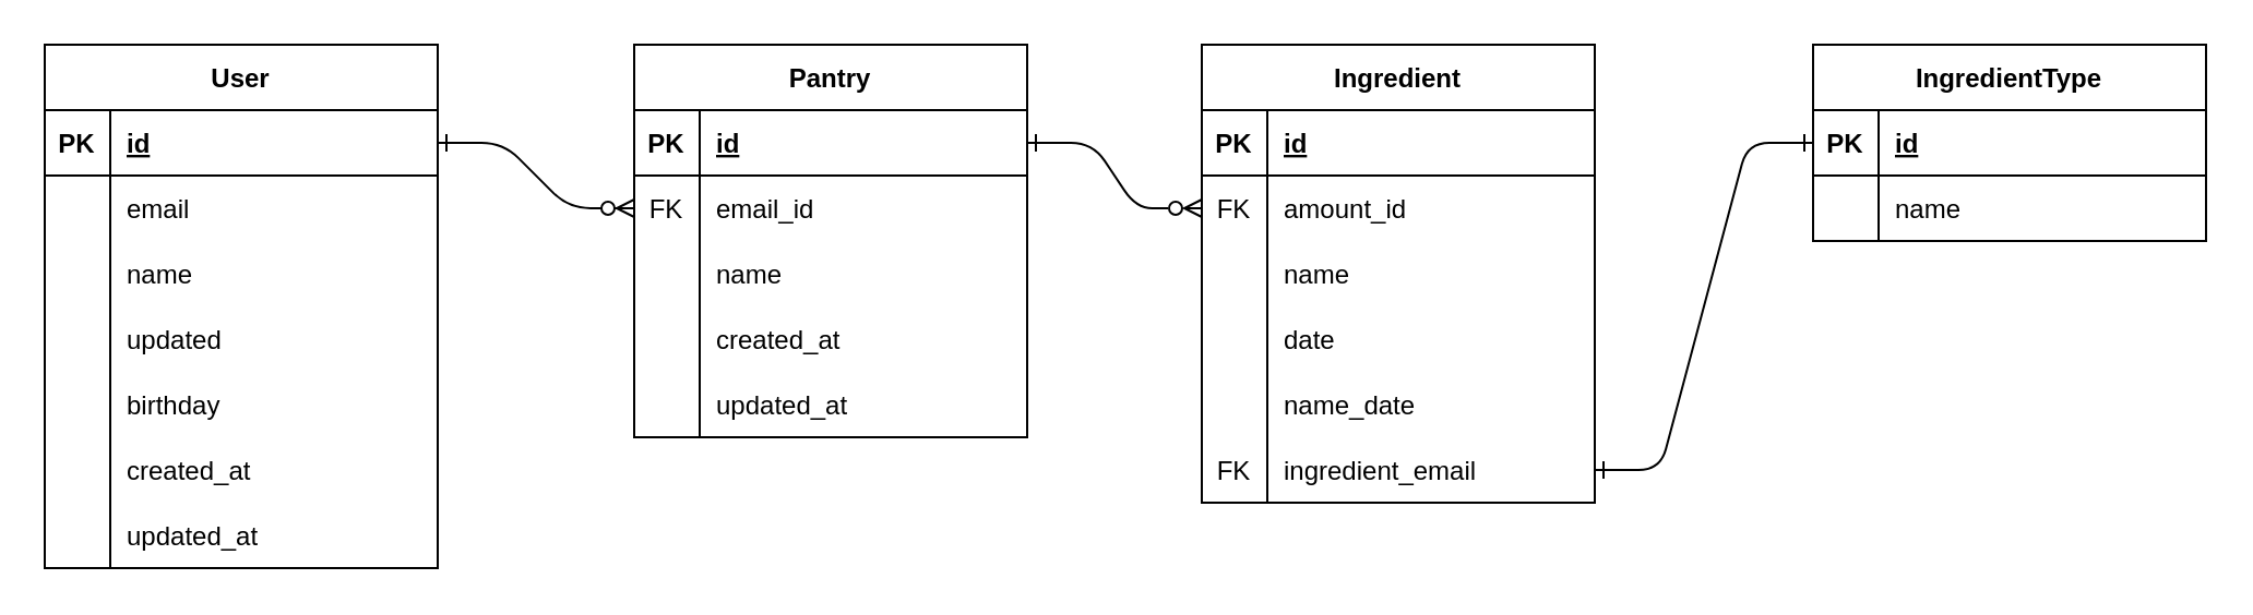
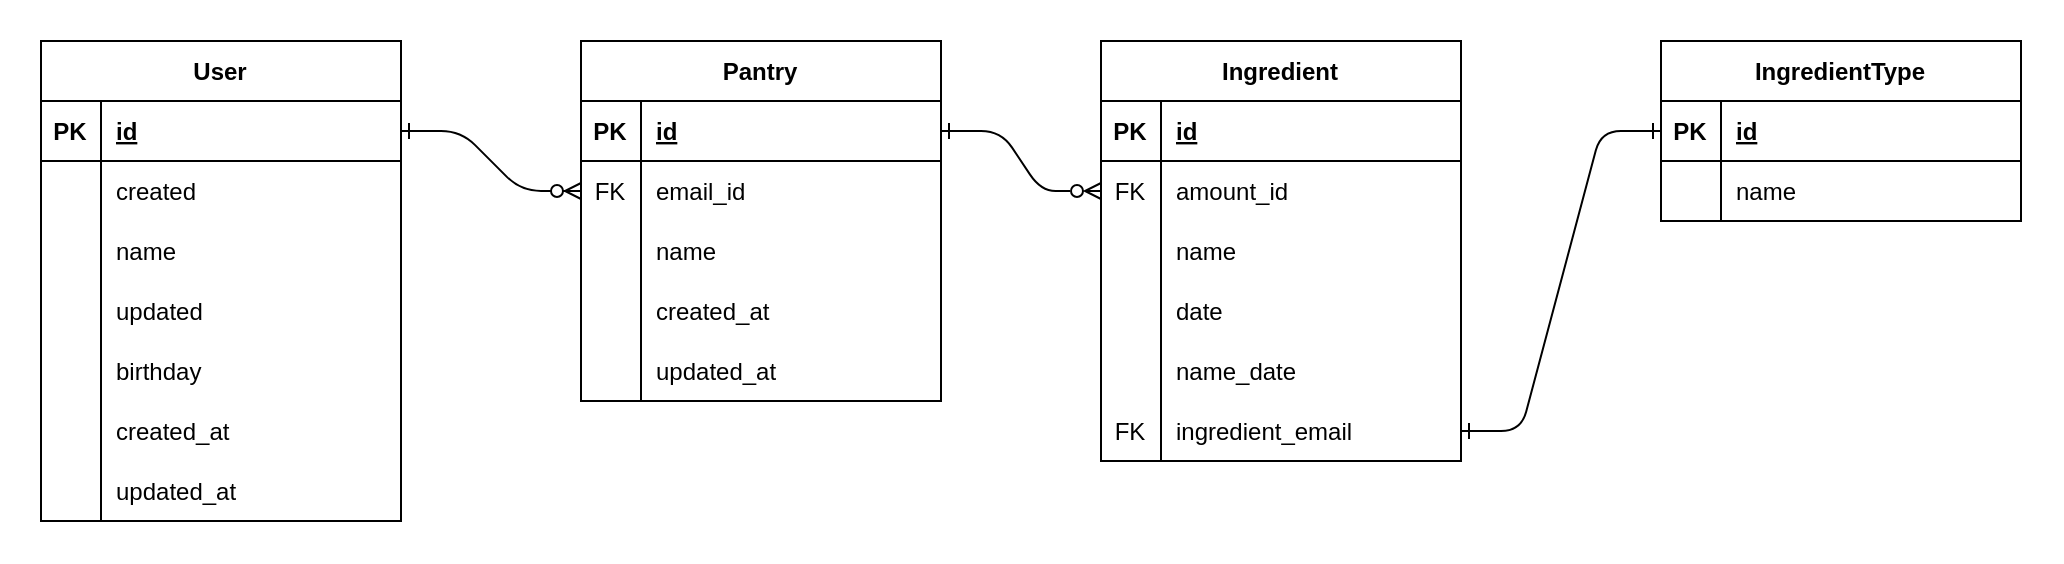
  <mxCell id="0" />
  <mxCell id="1" parent="0" />
  <mxCell id="2" value="" style="edgeStyle=entityRelationEdgeStyle;endArrow=ERzeroToMany;startArrow=ERone;endFill=1;startFill=0;entryX=0;entryY=0.5;entryDx=0;entryDy=0;" parent="1" source="4" target="48" edge="1"><mxGeometry width="100" height="100" relative="1" as="geometry"><mxPoint x="270" y="70" as="sourcePoint" /><mxPoint x="150" y="95" as="targetPoint" /></mxGeometry></mxCell>
  <mxCell id="3" value="User" style="shape=table;startSize=30;container=1;collapsible=1;childLayout=tableLayout;fixedRows=1;rowLines=0;fontStyle=1;align=center;resizeLast=1;" parent="1" vertex="1"><mxGeometry x="20" y="20" width="180" height="240" as="geometry" /></mxCell>
  <mxCell id="4" value="" style="shape=tableRow;horizontal=0;startSize=0;swimlaneHead=0;swimlaneBody=0;fillColor=none;collapsible=0;dropTarget=0;points=[[0,0.5],[1,0.5]];portConstraint=eastwest;top=0;left=0;right=0;bottom=1;" parent="3" vertex="1"><mxGeometry y="30" width="180" height="30" as="geometry" /></mxCell>
  <mxCell id="5" value="PK" style="shape=partialRectangle;connectable=0;fillColor=none;top=0;left=0;bottom=0;right=0;fontStyle=1;overflow=hidden;" parent="4" vertex="1"><mxGeometry width="30" height="30" as="geometry"><mxRectangle width="30" height="30" as="alternateBounds" /></mxGeometry></mxCell>
  <mxCell id="6" value="id" style="shape=partialRectangle;connectable=0;fillColor=none;top=0;left=0;bottom=0;right=0;align=left;spacingLeft=6;fontStyle=5;overflow=hidden;" parent="4" vertex="1"><mxGeometry x="30" width="150" height="30" as="geometry"><mxRectangle width="150" height="30" as="alternateBounds" /></mxGeometry></mxCell>
  <mxCell id="7" value="" style="shape=tableRow;horizontal=0;startSize=0;swimlaneHead=0;swimlaneBody=0;fillColor=none;collapsible=0;dropTarget=0;points=[[0,0.5],[1,0.5]];portConstraint=eastwest;top=0;left=0;right=0;bottom=0;" parent="3" vertex="1"><mxGeometry y="60" width="180" height="30" as="geometry" /></mxCell>
  <mxCell id="8" value="" style="shape=partialRectangle;connectable=0;fillColor=none;top=0;left=0;bottom=0;right=0;editable=1;overflow=hidden;" parent="7" vertex="1"><mxGeometry width="30" height="30" as="geometry"><mxRectangle width="30" height="30" as="alternateBounds" /></mxGeometry></mxCell>
- <mxCell id="9" value="email" style="shape=partialRectangle;connectable=0;fillColor=none;top=0;left=0;bottom=0;right=0;align=left;spacingLeft=6;overflow=hidden;" parent="7" vertex="1"><mxGeometry x="30" width="150" height="30" as="geometry"><mxRectangle width="150" height="30" as="alternateBounds" /></mxGeometry></mxCell>
+ <mxCell id="9" value="created" style="shape=partialRectangle;connectable=0;fillColor=none;top=0;left=0;bottom=0;right=0;align=left;spacingLeft=6;overflow=hidden;" parent="7" vertex="1"><mxGeometry x="30" width="150" height="30" as="geometry"><mxRectangle width="150" height="30" as="alternateBounds" /></mxGeometry></mxCell>
  <mxCell id="10" value="" style="shape=tableRow;horizontal=0;startSize=0;swimlaneHead=0;swimlaneBody=0;fillColor=none;collapsible=0;dropTarget=0;points=[[0,0.5],[1,0.5]];portConstraint=eastwest;top=0;left=0;right=0;bottom=0;" parent="3" vertex="1"><mxGeometry y="90" width="180" height="30" as="geometry" /></mxCell>
  <mxCell id="11" value="" style="shape=partialRectangle;connectable=0;fillColor=none;top=0;left=0;bottom=0;right=0;editable=1;overflow=hidden;" parent="10" vertex="1"><mxGeometry width="30" height="30" as="geometry"><mxRectangle width="30" height="30" as="alternateBounds" /></mxGeometry></mxCell>
  <mxCell id="12" value="name" style="shape=partialRectangle;connectable=0;fillColor=none;top=0;left=0;bottom=0;right=0;align=left;spacingLeft=6;overflow=hidden;" parent="10" vertex="1"><mxGeometry x="30" width="150" height="30" as="geometry"><mxRectangle width="150" height="30" as="alternateBounds" /></mxGeometry></mxCell>
  <mxCell id="13" value="" style="shape=tableRow;horizontal=0;startSize=0;swimlaneHead=0;swimlaneBody=0;fillColor=none;collapsible=0;dropTarget=0;points=[[0,0.5],[1,0.5]];portConstraint=eastwest;top=0;left=0;right=0;bottom=0;" parent="3" vertex="1"><mxGeometry y="120" width="180" height="30" as="geometry" /></mxCell>
  <mxCell id="14" value="" style="shape=partialRectangle;connectable=0;fillColor=none;top=0;left=0;bottom=0;right=0;editable=1;overflow=hidden;" parent="13" vertex="1"><mxGeometry width="30" height="30" as="geometry"><mxRectangle width="30" height="30" as="alternateBounds" /></mxGeometry></mxCell>
  <mxCell id="15" value="updated" style="shape=partialRectangle;connectable=0;fillColor=none;top=0;left=0;bottom=0;right=0;align=left;spacingLeft=6;overflow=hidden;" parent="13" vertex="1"><mxGeometry x="30" width="150" height="30" as="geometry"><mxRectangle width="150" height="30" as="alternateBounds" /></mxGeometry></mxCell>
  <mxCell id="16" value="" style="shape=tableRow;horizontal=0;startSize=0;swimlaneHead=0;swimlaneBody=0;fillColor=none;collapsible=0;dropTarget=0;points=[[0,0.5],[1,0.5]];portConstraint=eastwest;top=0;left=0;right=0;bottom=0;" parent="3" vertex="1"><mxGeometry y="150" width="180" height="30" as="geometry" /></mxCell>
  <mxCell id="17" value="" style="shape=partialRectangle;connectable=0;fillColor=none;top=0;left=0;bottom=0;right=0;editable=1;overflow=hidden;" parent="16" vertex="1"><mxGeometry width="30" height="30" as="geometry"><mxRectangle width="30" height="30" as="alternateBounds" /></mxGeometry></mxCell>
  <mxCell id="18" value="birthday" style="shape=partialRectangle;connectable=0;fillColor=none;top=0;left=0;bottom=0;right=0;align=left;spacingLeft=6;overflow=hidden;" parent="16" vertex="1"><mxGeometry x="30" width="150" height="30" as="geometry"><mxRectangle width="150" height="30" as="alternateBounds" /></mxGeometry></mxCell>
  <mxCell id="19" value="" style="shape=tableRow;horizontal=0;startSize=0;swimlaneHead=0;swimlaneBody=0;fillColor=none;collapsible=0;dropTarget=0;points=[[0,0.5],[1,0.5]];portConstraint=eastwest;top=0;left=0;right=0;bottom=0;" parent="3" vertex="1"><mxGeometry y="180" width="180" height="30" as="geometry" /></mxCell>
  <mxCell id="20" value="" style="shape=partialRectangle;connectable=0;fillColor=none;top=0;left=0;bottom=0;right=0;editable=1;overflow=hidden;" parent="19" vertex="1"><mxGeometry width="30" height="30" as="geometry"><mxRectangle width="30" height="30" as="alternateBounds" /></mxGeometry></mxCell>
  <mxCell id="21" value="created_at" style="shape=partialRectangle;connectable=0;fillColor=none;top=0;left=0;bottom=0;right=0;align=left;spacingLeft=6;overflow=hidden;" parent="19" vertex="1"><mxGeometry x="30" width="150" height="30" as="geometry"><mxRectangle width="150" height="30" as="alternateBounds" /></mxGeometry></mxCell>
  <mxCell id="22" value="" style="shape=tableRow;horizontal=0;startSize=0;swimlaneHead=0;swimlaneBody=0;fillColor=none;collapsible=0;dropTarget=0;points=[[0,0.5],[1,0.5]];portConstraint=eastwest;top=0;left=0;right=0;bottom=0;" parent="3" vertex="1"><mxGeometry y="210" width="180" height="30" as="geometry" /></mxCell>
  <mxCell id="23" value="" style="shape=partialRectangle;connectable=0;fillColor=none;top=0;left=0;bottom=0;right=0;editable=1;overflow=hidden;" parent="22" vertex="1"><mxGeometry width="30" height="30" as="geometry"><mxRectangle width="30" height="30" as="alternateBounds" /></mxGeometry></mxCell>
  <mxCell id="24" value="updated_at" style="shape=partialRectangle;connectable=0;fillColor=none;top=0;left=0;bottom=0;right=0;align=left;spacingLeft=6;overflow=hidden;" parent="22" vertex="1"><mxGeometry x="30" width="150" height="30" as="geometry"><mxRectangle width="150" height="30" as="alternateBounds" /></mxGeometry></mxCell>
  <mxCell id="25" value="Ingredient" style="shape=table;startSize=30;container=1;collapsible=1;childLayout=tableLayout;fixedRows=1;rowLines=0;fontStyle=1;align=center;resizeLast=1;" parent="1" vertex="1"><mxGeometry x="550" y="20" width="180" height="210" as="geometry" /></mxCell>
  <mxCell id="26" value="" style="shape=tableRow;horizontal=0;startSize=0;swimlaneHead=0;swimlaneBody=0;fillColor=none;collapsible=0;dropTarget=0;points=[[0,0.5],[1,0.5]];portConstraint=eastwest;top=0;left=0;right=0;bottom=1;" parent="25" vertex="1"><mxGeometry y="30" width="180" height="30" as="geometry" /></mxCell>
  <mxCell id="27" value="PK" style="shape=partialRectangle;connectable=0;fillColor=none;top=0;left=0;bottom=0;right=0;fontStyle=1;overflow=hidden;" parent="26" vertex="1"><mxGeometry width="30" height="30" as="geometry"><mxRectangle width="30" height="30" as="alternateBounds" /></mxGeometry></mxCell>
  <mxCell id="28" value="id" style="shape=partialRectangle;connectable=0;fillColor=none;top=0;left=0;bottom=0;right=0;align=left;spacingLeft=6;fontStyle=5;overflow=hidden;" parent="26" vertex="1"><mxGeometry x="30" width="150" height="30" as="geometry"><mxRectangle width="150" height="30" as="alternateBounds" /></mxGeometry></mxCell>
  <mxCell id="29" value="" style="shape=tableRow;horizontal=0;startSize=0;swimlaneHead=0;swimlaneBody=0;fillColor=none;collapsible=0;dropTarget=0;points=[[0,0.5],[1,0.5]];portConstraint=eastwest;top=0;left=0;right=0;bottom=0;" parent="25" vertex="1"><mxGeometry y="60" width="180" height="30" as="geometry" /></mxCell>
  <mxCell id="30" value="FK" style="shape=partialRectangle;connectable=0;fillColor=none;top=0;left=0;bottom=0;right=0;editable=1;overflow=hidden;" parent="29" vertex="1"><mxGeometry width="30" height="30" as="geometry"><mxRectangle width="30" height="30" as="alternateBounds" /></mxGeometry></mxCell>
  <mxCell id="31" value="amount_id" style="shape=partialRectangle;connectable=0;fillColor=none;top=0;left=0;bottom=0;right=0;align=left;spacingLeft=6;overflow=hidden;" parent="29" vertex="1"><mxGeometry x="30" width="150" height="30" as="geometry"><mxRectangle width="150" height="30" as="alternateBounds" /></mxGeometry></mxCell>
  <mxCell id="32" value="" style="shape=tableRow;horizontal=0;startSize=0;swimlaneHead=0;swimlaneBody=0;fillColor=none;collapsible=0;dropTarget=0;points=[[0,0.5],[1,0.5]];portConstraint=eastwest;top=0;left=0;right=0;bottom=0;" parent="25" vertex="1"><mxGeometry y="90" width="180" height="30" as="geometry" /></mxCell>
  <mxCell id="33" value="" style="shape=partialRectangle;connectable=0;fillColor=none;top=0;left=0;bottom=0;right=0;editable=1;overflow=hidden;" parent="32" vertex="1"><mxGeometry width="30" height="30" as="geometry"><mxRectangle width="30" height="30" as="alternateBounds" /></mxGeometry></mxCell>
  <mxCell id="34" value="name" style="shape=partialRectangle;connectable=0;fillColor=none;top=0;left=0;bottom=0;right=0;align=left;spacingLeft=6;overflow=hidden;" parent="32" vertex="1"><mxGeometry x="30" width="150" height="30" as="geometry"><mxRectangle width="150" height="30" as="alternateBounds" /></mxGeometry></mxCell>
  <mxCell id="35" value="" style="shape=tableRow;horizontal=0;startSize=0;swimlaneHead=0;swimlaneBody=0;fillColor=none;collapsible=0;dropTarget=0;points=[[0,0.5],[1,0.5]];portConstraint=eastwest;top=0;left=0;right=0;bottom=0;" parent="25" vertex="1"><mxGeometry y="120" width="180" height="30" as="geometry" /></mxCell>
  <mxCell id="36" value="" style="shape=partialRectangle;connectable=0;fillColor=none;top=0;left=0;bottom=0;right=0;editable=1;overflow=hidden;" parent="35" vertex="1"><mxGeometry width="30" height="30" as="geometry"><mxRectangle width="30" height="30" as="alternateBounds" /></mxGeometry></mxCell>
  <mxCell id="37" value="date" style="shape=partialRectangle;connectable=0;fillColor=none;top=0;left=0;bottom=0;right=0;align=left;spacingLeft=6;overflow=hidden;" parent="35" vertex="1"><mxGeometry x="30" width="150" height="30" as="geometry"><mxRectangle width="150" height="30" as="alternateBounds" /></mxGeometry></mxCell>
  <mxCell id="38" value="" style="shape=tableRow;horizontal=0;startSize=0;swimlaneHead=0;swimlaneBody=0;fillColor=none;collapsible=0;dropTarget=0;points=[[0,0.5],[1,0.5]];portConstraint=eastwest;top=0;left=0;right=0;bottom=0;" parent="25" vertex="1"><mxGeometry y="150" width="180" height="30" as="geometry" /></mxCell>
  <mxCell id="39" value="" style="shape=partialRectangle;connectable=0;fillColor=none;top=0;left=0;bottom=0;right=0;editable=1;overflow=hidden;" parent="38" vertex="1"><mxGeometry width="30" height="30" as="geometry"><mxRectangle width="30" height="30" as="alternateBounds" /></mxGeometry></mxCell>
  <mxCell id="40" value="name_date" style="shape=partialRectangle;connectable=0;fillColor=none;top=0;left=0;bottom=0;right=0;align=left;spacingLeft=6;overflow=hidden;" parent="38" vertex="1"><mxGeometry x="30" width="150" height="30" as="geometry"><mxRectangle width="150" height="30" as="alternateBounds" /></mxGeometry></mxCell>
  <mxCell id="41" value="" style="shape=tableRow;horizontal=0;startSize=0;swimlaneHead=0;swimlaneBody=0;fillColor=none;collapsible=0;dropTarget=0;points=[[0,0.5],[1,0.5]];portConstraint=eastwest;top=0;left=0;right=0;bottom=0;" parent="25" vertex="1"><mxGeometry y="180" width="180" height="30" as="geometry" /></mxCell>
  <mxCell id="42" value="FK" style="shape=partialRectangle;connectable=0;fillColor=none;top=0;left=0;bottom=0;right=0;editable=1;overflow=hidden;" parent="41" vertex="1"><mxGeometry width="30" height="30" as="geometry"><mxRectangle width="30" height="30" as="alternateBounds" /></mxGeometry></mxCell>
  <mxCell id="43" value="ingredient_email" style="shape=partialRectangle;connectable=0;fillColor=none;top=0;left=0;bottom=0;right=0;align=left;spacingLeft=6;overflow=hidden;" parent="41" vertex="1"><mxGeometry x="30" width="150" height="30" as="geometry"><mxRectangle width="150" height="30" as="alternateBounds" /></mxGeometry></mxCell>
  <mxCell id="44" value="Pantry" style="shape=table;startSize=30;container=1;collapsible=1;childLayout=tableLayout;fixedRows=1;rowLines=0;fontStyle=1;align=center;resizeLast=1;" parent="1" vertex="1"><mxGeometry x="290" y="20" width="180" height="180" as="geometry" /></mxCell>
  <mxCell id="45" value="" style="shape=tableRow;horizontal=0;startSize=0;swimlaneHead=0;swimlaneBody=0;fillColor=none;collapsible=0;dropTarget=0;points=[[0,0.5],[1,0.5]];portConstraint=eastwest;top=0;left=0;right=0;bottom=1;" parent="44" vertex="1"><mxGeometry y="30" width="180" height="30" as="geometry" /></mxCell>
  <mxCell id="46" value="PK" style="shape=partialRectangle;connectable=0;fillColor=none;top=0;left=0;bottom=0;right=0;fontStyle=1;overflow=hidden;" parent="45" vertex="1"><mxGeometry width="30" height="30" as="geometry"><mxRectangle width="30" height="30" as="alternateBounds" /></mxGeometry></mxCell>
  <mxCell id="47" value="id" style="shape=partialRectangle;connectable=0;fillColor=none;top=0;left=0;bottom=0;right=0;align=left;spacingLeft=6;fontStyle=5;overflow=hidden;" parent="45" vertex="1"><mxGeometry x="30" width="150" height="30" as="geometry"><mxRectangle width="150" height="30" as="alternateBounds" /></mxGeometry></mxCell>
  <mxCell id="48" value="" style="shape=tableRow;horizontal=0;startSize=0;swimlaneHead=0;swimlaneBody=0;fillColor=none;collapsible=0;dropTarget=0;points=[[0,0.5],[1,0.5]];portConstraint=eastwest;top=0;left=0;right=0;bottom=0;" parent="44" vertex="1"><mxGeometry y="60" width="180" height="30" as="geometry" /></mxCell>
  <mxCell id="49" value="FK" style="shape=partialRectangle;connectable=0;fillColor=none;top=0;left=0;bottom=0;right=0;editable=1;overflow=hidden;" parent="48" vertex="1"><mxGeometry width="30" height="30" as="geometry"><mxRectangle width="30" height="30" as="alternateBounds" /></mxGeometry></mxCell>
  <mxCell id="50" value="email_id" style="shape=partialRectangle;connectable=0;fillColor=none;top=0;left=0;bottom=0;right=0;align=left;spacingLeft=6;overflow=hidden;" parent="48" vertex="1"><mxGeometry x="30" width="150" height="30" as="geometry"><mxRectangle width="150" height="30" as="alternateBounds" /></mxGeometry></mxCell>
  <mxCell id="51" value="" style="shape=tableRow;horizontal=0;startSize=0;swimlaneHead=0;swimlaneBody=0;fillColor=none;collapsible=0;dropTarget=0;points=[[0,0.5],[1,0.5]];portConstraint=eastwest;top=0;left=0;right=0;bottom=0;" parent="44" vertex="1"><mxGeometry y="90" width="180" height="30" as="geometry" /></mxCell>
  <mxCell id="52" value="" style="shape=partialRectangle;connectable=0;fillColor=none;top=0;left=0;bottom=0;right=0;editable=1;overflow=hidden;" parent="51" vertex="1"><mxGeometry width="30" height="30" as="geometry"><mxRectangle width="30" height="30" as="alternateBounds" /></mxGeometry></mxCell>
  <mxCell id="53" value="name" style="shape=partialRectangle;connectable=0;fillColor=none;top=0;left=0;bottom=0;right=0;align=left;spacingLeft=6;overflow=hidden;" parent="51" vertex="1"><mxGeometry x="30" width="150" height="30" as="geometry"><mxRectangle width="150" height="30" as="alternateBounds" /></mxGeometry></mxCell>
  <mxCell id="54" value="" style="shape=tableRow;horizontal=0;startSize=0;swimlaneHead=0;swimlaneBody=0;fillColor=none;collapsible=0;dropTarget=0;points=[[0,0.5],[1,0.5]];portConstraint=eastwest;top=0;left=0;right=0;bottom=0;" parent="44" vertex="1"><mxGeometry y="120" width="180" height="30" as="geometry" /></mxCell>
  <mxCell id="55" value="" style="shape=partialRectangle;connectable=0;fillColor=none;top=0;left=0;bottom=0;right=0;editable=1;overflow=hidden;" parent="54" vertex="1"><mxGeometry width="30" height="30" as="geometry"><mxRectangle width="30" height="30" as="alternateBounds" /></mxGeometry></mxCell>
  <mxCell id="56" value="created_at" style="shape=partialRectangle;connectable=0;fillColor=none;top=0;left=0;bottom=0;right=0;align=left;spacingLeft=6;overflow=hidden;" parent="54" vertex="1"><mxGeometry x="30" width="150" height="30" as="geometry"><mxRectangle width="150" height="30" as="alternateBounds" /></mxGeometry></mxCell>
  <mxCell id="57" value="" style="shape=tableRow;horizontal=0;startSize=0;swimlaneHead=0;swimlaneBody=0;fillColor=none;collapsible=0;dropTarget=0;points=[[0,0.5],[1,0.5]];portConstraint=eastwest;top=0;left=0;right=0;bottom=0;" parent="44" vertex="1"><mxGeometry y="150" width="180" height="30" as="geometry" /></mxCell>
  <mxCell id="58" value="" style="shape=partialRectangle;connectable=0;fillColor=none;top=0;left=0;bottom=0;right=0;editable=1;overflow=hidden;" parent="57" vertex="1"><mxGeometry width="30" height="30" as="geometry"><mxRectangle width="30" height="30" as="alternateBounds" /></mxGeometry></mxCell>
  <mxCell id="59" value="updated_at" style="shape=partialRectangle;connectable=0;fillColor=none;top=0;left=0;bottom=0;right=0;align=left;spacingLeft=6;overflow=hidden;" parent="57" vertex="1"><mxGeometry x="30" width="150" height="30" as="geometry"><mxRectangle width="150" height="30" as="alternateBounds" /></mxGeometry></mxCell>
  <mxCell id="60" style="edgeStyle=entityRelationEdgeStyle;rounded=1;orthogonalLoop=1;jettySize=auto;html=1;exitX=1;exitY=0.5;exitDx=0;exitDy=0;entryX=0;entryY=0.5;entryDx=0;entryDy=0;startArrow=ERone;startFill=0;endArrow=ERzeroToMany;endFill=0;" parent="1" source="45" target="29" edge="1"><mxGeometry relative="1" as="geometry" /></mxCell>
  <mxCell id="61" value="IngredientType" style="shape=table;startSize=30;container=1;collapsible=1;childLayout=tableLayout;fixedRows=1;rowLines=0;fontStyle=1;align=center;resizeLast=1;" parent="1" vertex="1"><mxGeometry x="830" y="20" width="180" height="90" as="geometry" /></mxCell>
  <mxCell id="62" value="" style="shape=tableRow;horizontal=0;startSize=0;swimlaneHead=0;swimlaneBody=0;fillColor=none;collapsible=0;dropTarget=0;points=[[0,0.5],[1,0.5]];portConstraint=eastwest;top=0;left=0;right=0;bottom=1;" parent="61" vertex="1"><mxGeometry y="30" width="180" height="30" as="geometry" /></mxCell>
  <mxCell id="63" value="PK" style="shape=partialRectangle;connectable=0;fillColor=none;top=0;left=0;bottom=0;right=0;fontStyle=1;overflow=hidden;" parent="62" vertex="1"><mxGeometry width="30" height="30" as="geometry"><mxRectangle width="30" height="30" as="alternateBounds" /></mxGeometry></mxCell>
  <mxCell id="64" value="id" style="shape=partialRectangle;connectable=0;fillColor=none;top=0;left=0;bottom=0;right=0;align=left;spacingLeft=6;fontStyle=5;overflow=hidden;" parent="62" vertex="1"><mxGeometry x="30" width="150" height="30" as="geometry"><mxRectangle width="150" height="30" as="alternateBounds" /></mxGeometry></mxCell>
  <mxCell id="65" value="" style="shape=tableRow;horizontal=0;startSize=0;swimlaneHead=0;swimlaneBody=0;fillColor=none;collapsible=0;dropTarget=0;points=[[0,0.5],[1,0.5]];portConstraint=eastwest;top=0;left=0;right=0;bottom=0;" parent="61" vertex="1"><mxGeometry y="60" width="180" height="30" as="geometry" /></mxCell>
  <mxCell id="66" value="" style="shape=partialRectangle;connectable=0;fillColor=none;top=0;left=0;bottom=0;right=0;editable=1;overflow=hidden;" parent="65" vertex="1"><mxGeometry width="30" height="30" as="geometry"><mxRectangle width="30" height="30" as="alternateBounds" /></mxGeometry></mxCell>
  <mxCell id="67" value="name" style="shape=partialRectangle;connectable=0;fillColor=none;top=0;left=0;bottom=0;right=0;align=left;spacingLeft=6;overflow=hidden;" parent="65" vertex="1"><mxGeometry x="30" width="150" height="30" as="geometry"><mxRectangle width="150" height="30" as="alternateBounds" /></mxGeometry></mxCell>
  <mxCell id="68" style="edgeStyle=entityRelationEdgeStyle;rounded=1;orthogonalLoop=1;jettySize=auto;html=1;exitX=1;exitY=0.5;exitDx=0;exitDy=0;entryX=0;entryY=0.5;entryDx=0;entryDy=0;startArrow=ERone;startFill=0;endArrow=ERone;endFill=0;" parent="1" source="41" target="62" edge="1"><mxGeometry relative="1" as="geometry"><mxPoint x="558" y="40" as="sourcePoint" /><mxPoint x="608" y="70" as="targetPoint" /></mxGeometry></mxCell>
